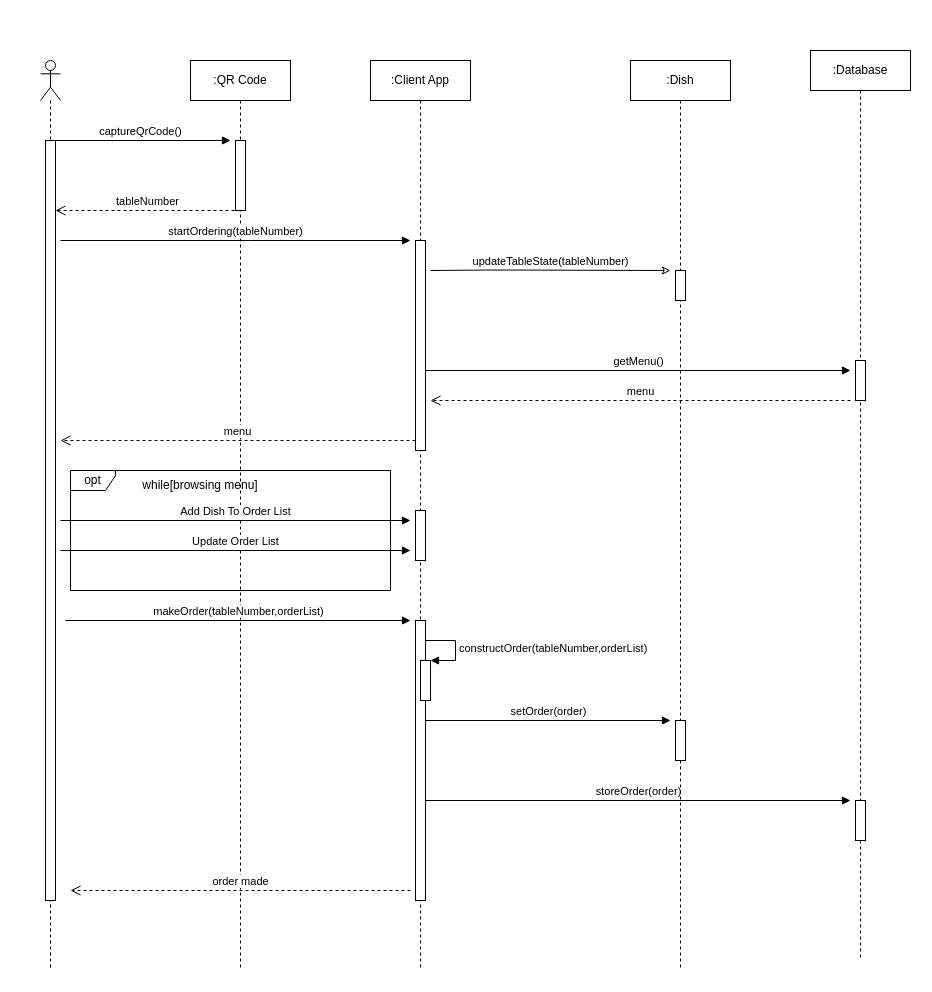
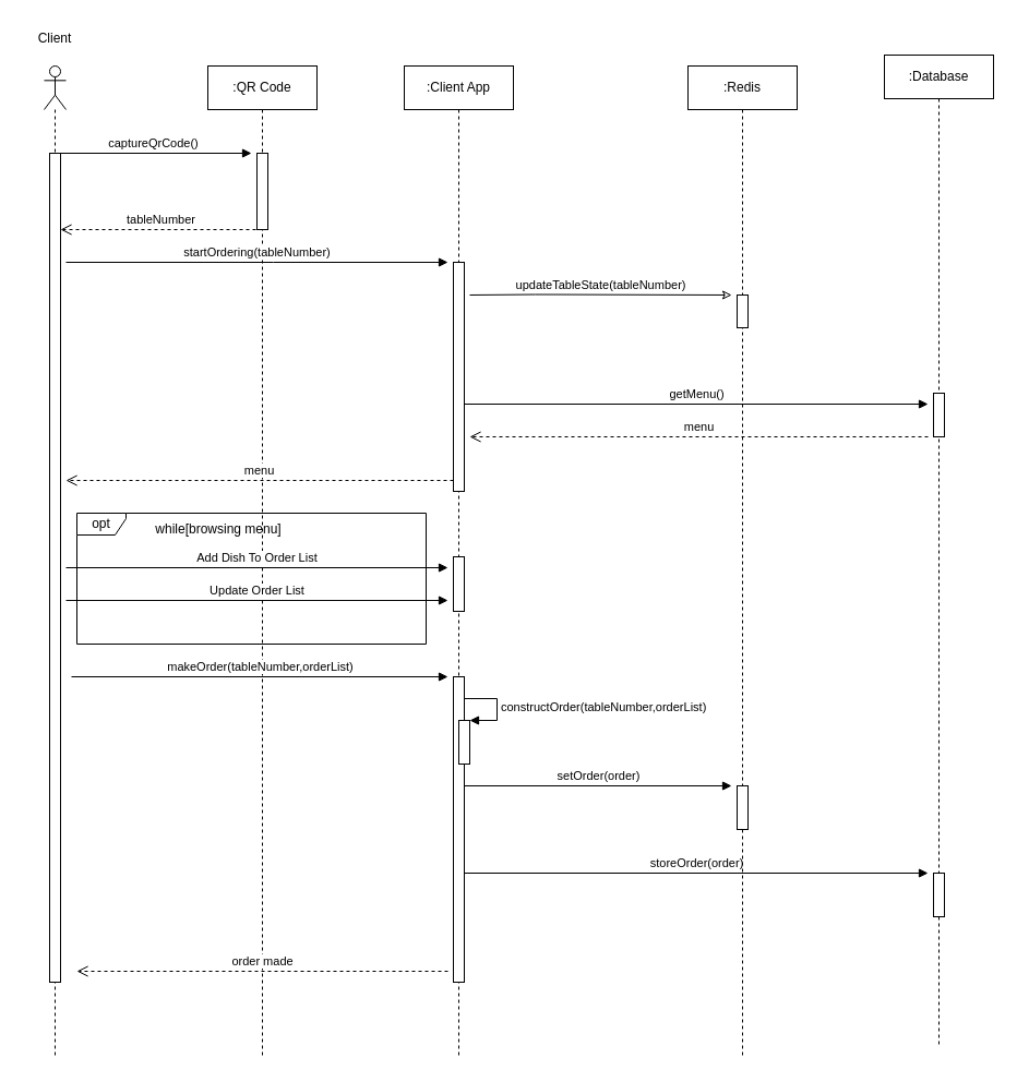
  <mxCell id="0" />
  <mxCell id="1" parent="0" />
  <mxCell id="2" value="" style="shape=umlLifeline;participant=umlActor;perimeter=lifelinePerimeter;whiteSpace=wrap;html=1;container=1;collapsible=0;recursiveResize=0;verticalAlign=top;spacingTop=36;outlineConnect=0;" parent="1" vertex="1"><mxGeometry x="40" y="60" width="20" height="910" as="geometry" /></mxCell>
  <mxCell id="3" value="" style="html=1;points=[];perimeter=orthogonalPerimeter;" parent="2" vertex="1"><mxGeometry x="5" y="80" width="10" height="760" as="geometry" /></mxCell>
  <mxCell id="4" value="captureQrCode()" style="html=1;verticalAlign=bottom;endArrow=block;rounded=0;" parent="2" edge="1"><mxGeometry width="80" relative="1" as="geometry"><mxPoint x="10" y="80" as="sourcePoint" /><mxPoint x="190" y="80" as="targetPoint" /></mxGeometry></mxCell>
+ <mxCell id="5" value="Client" style="text;html=1;strokeColor=none;fillColor=none;align=center;verticalAlign=middle;whiteSpace=wrap;rounded=0;" parent="1" vertex="1"><mxGeometry x="20" y="20" width="60" height="30" as="geometry" /></mxCell>
  <mxCell id="6" value=":QR Code" style="shape=umlLifeline;perimeter=lifelinePerimeter;whiteSpace=wrap;html=1;container=1;collapsible=0;recursiveResize=0;outlineConnect=0;" parent="1" vertex="1"><mxGeometry x="190" y="60" width="100" height="910" as="geometry" /></mxCell>
  <mxCell id="7" value="" style="html=1;points=[];perimeter=orthogonalPerimeter;" parent="6" vertex="1"><mxGeometry x="45" y="80" width="10" height="70" as="geometry" /></mxCell>
  <mxCell id="8" value=":Client App" style="shape=umlLifeline;perimeter=lifelinePerimeter;whiteSpace=wrap;html=1;container=1;collapsible=0;recursiveResize=0;outlineConnect=0;" parent="1" vertex="1"><mxGeometry x="370" y="60" width="100" height="910" as="geometry" /></mxCell>
  <mxCell id="9" value="" style="html=1;points=[];perimeter=orthogonalPerimeter;" parent="8" vertex="1"><mxGeometry x="45" y="180" width="10" height="210" as="geometry" /></mxCell>
  <mxCell id="10" value="getMenu()" style="html=1;verticalAlign=bottom;endArrow=block;rounded=0;" parent="8" edge="1"><mxGeometry width="80" relative="1" as="geometry"><mxPoint x="55" y="310" as="sourcePoint" /><mxPoint x="480" y="310" as="targetPoint" /></mxGeometry></mxCell>
  <mxCell id="11" value="" style="html=1;points=[];perimeter=orthogonalPerimeter;" parent="8" vertex="1"><mxGeometry x="45" y="450" width="10" height="50" as="geometry" /></mxCell>
  <mxCell id="12" value="" style="html=1;points=[];perimeter=orthogonalPerimeter;" parent="8" vertex="1"><mxGeometry x="45" y="560" width="10" height="280" as="geometry" /></mxCell>
  <mxCell id="13" value="" style="html=1;points=[];perimeter=orthogonalPerimeter;" parent="8" vertex="1"><mxGeometry x="50" y="600" width="10" height="40" as="geometry" /></mxCell>
  <mxCell id="14" value="constructOrder(tableNumber,orderList)" style="edgeStyle=orthogonalEdgeStyle;html=1;align=left;spacingLeft=2;endArrow=block;rounded=0;entryX=1;entryY=0;" parent="8" target="13" edge="1"><mxGeometry relative="1" as="geometry"><mxPoint x="55" y="580" as="sourcePoint" /><Array as="points"><mxPoint x="85" y="580" /></Array></mxGeometry></mxCell>
  <mxCell id="15" value="storeOrder(order)" style="html=1;verticalAlign=bottom;endArrow=block;rounded=0;" parent="8" edge="1"><mxGeometry width="80" relative="1" as="geometry"><mxPoint x="55" y="740" as="sourcePoint" /><mxPoint x="480" y="740" as="targetPoint" /></mxGeometry></mxCell>
  <mxCell id="16" value="startOrdering(tableNumber)" style="html=1;verticalAlign=bottom;endArrow=block;rounded=0;" parent="1" edge="1"><mxGeometry width="80" relative="1" as="geometry"><mxPoint x="60" y="240" as="sourcePoint" /><mxPoint x="410" y="240" as="targetPoint" /><Array as="points"><mxPoint x="250" y="240" /></Array></mxGeometry></mxCell>
  <mxCell id="17" value="tableNumber" style="html=1;verticalAlign=bottom;endArrow=open;dashed=1;endSize=8;rounded=0;" parent="1" target="3" edge="1"><mxGeometry relative="1" as="geometry"><mxPoint x="240" y="210" as="sourcePoint" /><mxPoint x="70" y="210" as="targetPoint" /></mxGeometry></mxCell>
- <mxCell id="18" value=":Dish" style="shape=umlLifeline;perimeter=lifelinePerimeter;whiteSpace=wrap;html=1;container=1;collapsible=0;recursiveResize=0;outlineConnect=0;" parent="1" vertex="1"><mxGeometry x="630" y="60" width="100" height="910" as="geometry" /></mxCell>
+ <mxCell id="18" value=":Redis" style="shape=umlLifeline;perimeter=lifelinePerimeter;whiteSpace=wrap;html=1;container=1;collapsible=0;recursiveResize=0;outlineConnect=0;" parent="1" vertex="1"><mxGeometry x="630" y="60" width="100" height="910" as="geometry" /></mxCell>
  <mxCell id="19" value="" style="html=1;points=[];perimeter=orthogonalPerimeter;" parent="18" vertex="1"><mxGeometry x="45" y="210" width="10" height="30" as="geometry" /></mxCell>
  <mxCell id="20" value="" style="html=1;points=[];perimeter=orthogonalPerimeter;" parent="18" vertex="1"><mxGeometry x="45" y="660" width="10" height="40" as="geometry" /></mxCell>
  <mxCell id="21" value="updateTableState(tableNumber)" style="html=1;verticalAlign=bottom;endArrow=classic;rounded=0;endFill=0;" parent="1" edge="1"><mxGeometry width="80" relative="1" as="geometry"><mxPoint x="430" y="270" as="sourcePoint" /><mxPoint x="670" y="270" as="targetPoint" /><Array as="points"><mxPoint x="490" y="269.5" /></Array></mxGeometry></mxCell>
  <mxCell id="22" value=":Database" style="shape=umlLifeline;perimeter=lifelinePerimeter;whiteSpace=wrap;html=1;container=1;collapsible=0;recursiveResize=0;outlineConnect=0;" parent="1" vertex="1"><mxGeometry x="810" y="50" width="100" height="910" as="geometry" /></mxCell>
  <mxCell id="23" value="" style="html=1;points=[];perimeter=orthogonalPerimeter;" parent="22" vertex="1"><mxGeometry x="45" y="310" width="10" height="40" as="geometry" /></mxCell>
  <mxCell id="24" value="" style="html=1;points=[];perimeter=orthogonalPerimeter;" parent="22" vertex="1"><mxGeometry x="45" y="750" width="10" height="40" as="geometry" /></mxCell>
  <mxCell id="25" value="menu" style="html=1;verticalAlign=bottom;endArrow=open;dashed=1;endSize=8;rounded=0;" parent="1" edge="1"><mxGeometry relative="1" as="geometry"><mxPoint x="850" y="400" as="sourcePoint" /><mxPoint x="430" y="400" as="targetPoint" /></mxGeometry></mxCell>
  <mxCell id="26" value="menu" style="html=1;verticalAlign=bottom;endArrow=open;dashed=1;endSize=8;rounded=0;" parent="1" edge="1"><mxGeometry relative="1" as="geometry"><mxPoint x="415" y="440" as="sourcePoint" /><mxPoint x="60" y="440" as="targetPoint" /></mxGeometry></mxCell>
  <mxCell id="27" value="opt" style="shape=umlFrame;whiteSpace=wrap;html=1;width=45;height=20;" parent="1" vertex="1"><mxGeometry x="70" y="470" width="320" height="120" as="geometry" /></mxCell>
  <mxCell id="28" value="while[browsing menu]" style="text;html=1;strokeColor=none;fillColor=none;align=center;verticalAlign=middle;whiteSpace=wrap;rounded=0;" parent="1" vertex="1"><mxGeometry x="130" y="470" width="140" height="30" as="geometry" /></mxCell>
  <mxCell id="29" value="Add Dish To Order List" style="html=1;verticalAlign=bottom;endArrow=block;rounded=0;" parent="1" edge="1"><mxGeometry width="80" relative="1" as="geometry"><mxPoint x="60" y="520" as="sourcePoint" /><mxPoint x="410" y="520" as="targetPoint" /></mxGeometry></mxCell>
  <mxCell id="30" value="Update Order List" style="html=1;verticalAlign=bottom;endArrow=block;rounded=0;" parent="1" edge="1"><mxGeometry width="80" relative="1" as="geometry"><mxPoint x="60" y="550" as="sourcePoint" /><mxPoint x="410" y="550" as="targetPoint" /></mxGeometry></mxCell>
  <mxCell id="31" value="makeOrder(tableNumber,orderList)" style="html=1;verticalAlign=bottom;endArrow=block;rounded=0;" parent="1" edge="1"><mxGeometry width="80" relative="1" as="geometry"><mxPoint x="65" y="620" as="sourcePoint" /><mxPoint x="410" y="620" as="targetPoint" /></mxGeometry></mxCell>
  <mxCell id="32" value="setOrder(order)" style="html=1;verticalAlign=bottom;endArrow=block;rounded=0;" parent="1" source="12" edge="1"><mxGeometry width="80" relative="1" as="geometry"><mxPoint x="420" y="740" as="sourcePoint" /><mxPoint x="670" y="720" as="targetPoint" /></mxGeometry></mxCell>
  <mxCell id="33" value="order made" style="html=1;verticalAlign=bottom;endArrow=open;dashed=1;endSize=8;rounded=0;" parent="1" edge="1"><mxGeometry relative="1" as="geometry"><mxPoint x="410" y="890" as="sourcePoint" /><mxPoint x="70" y="890" as="targetPoint" /></mxGeometry></mxCell>
